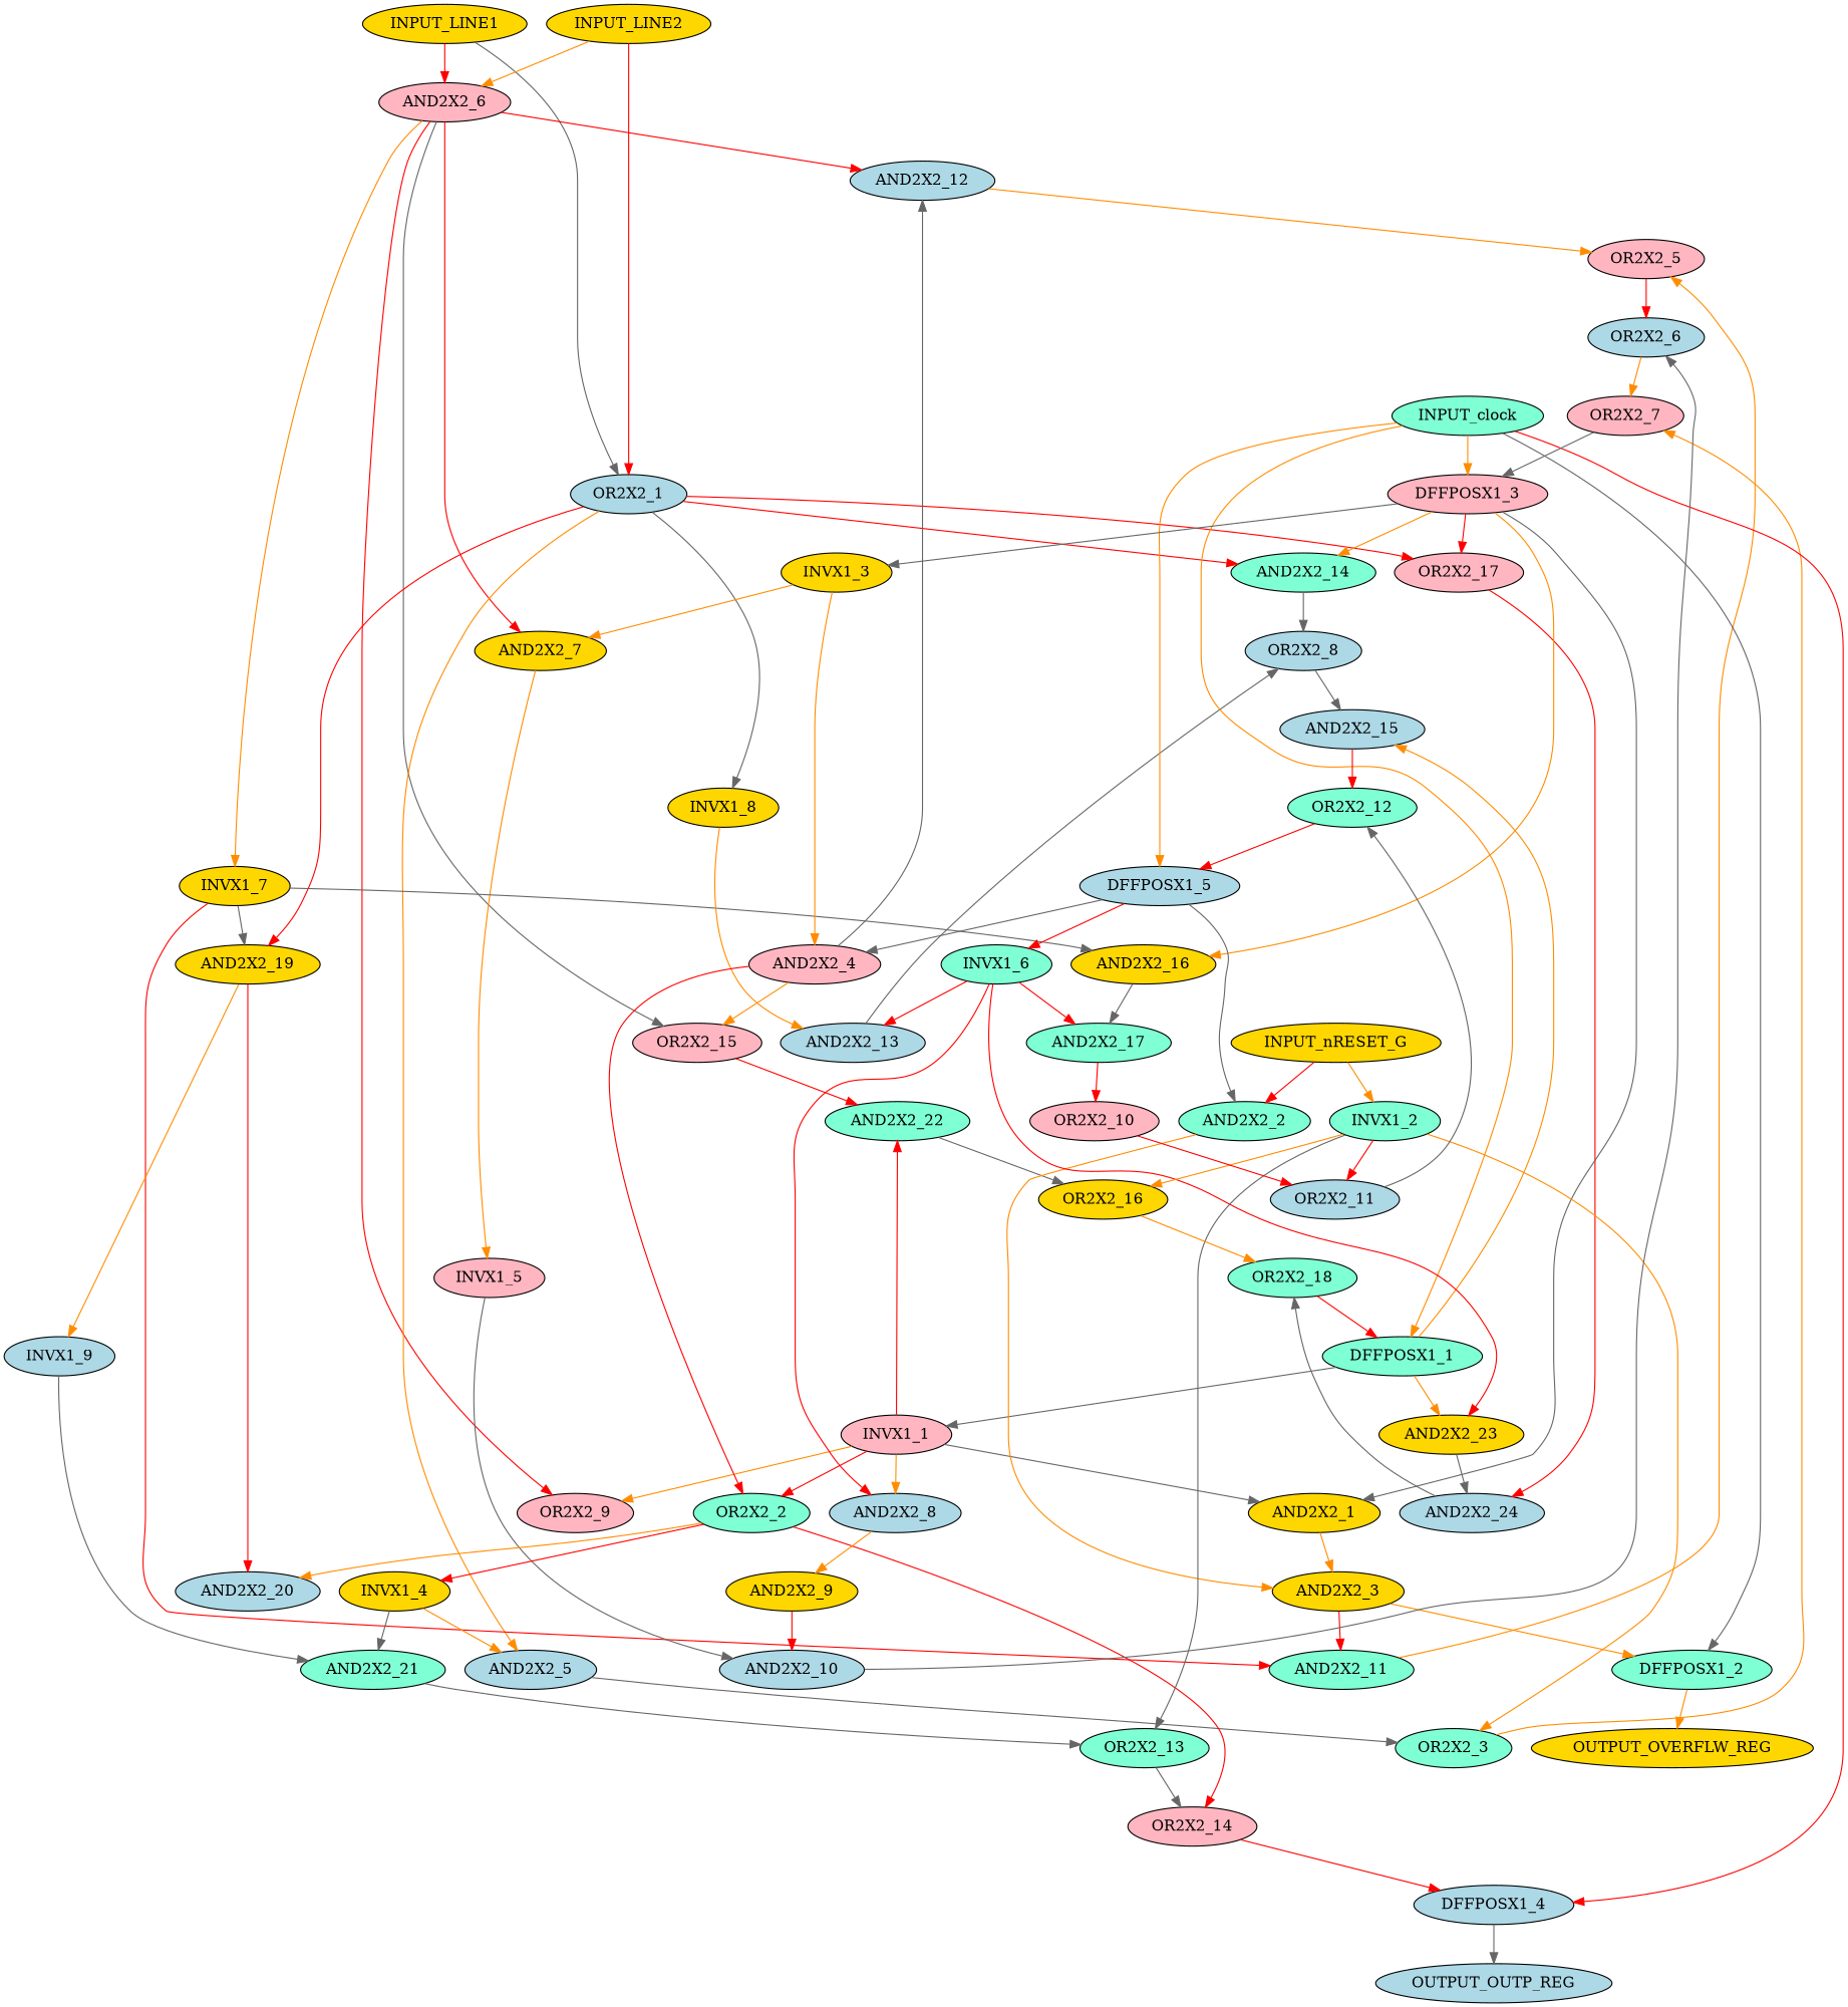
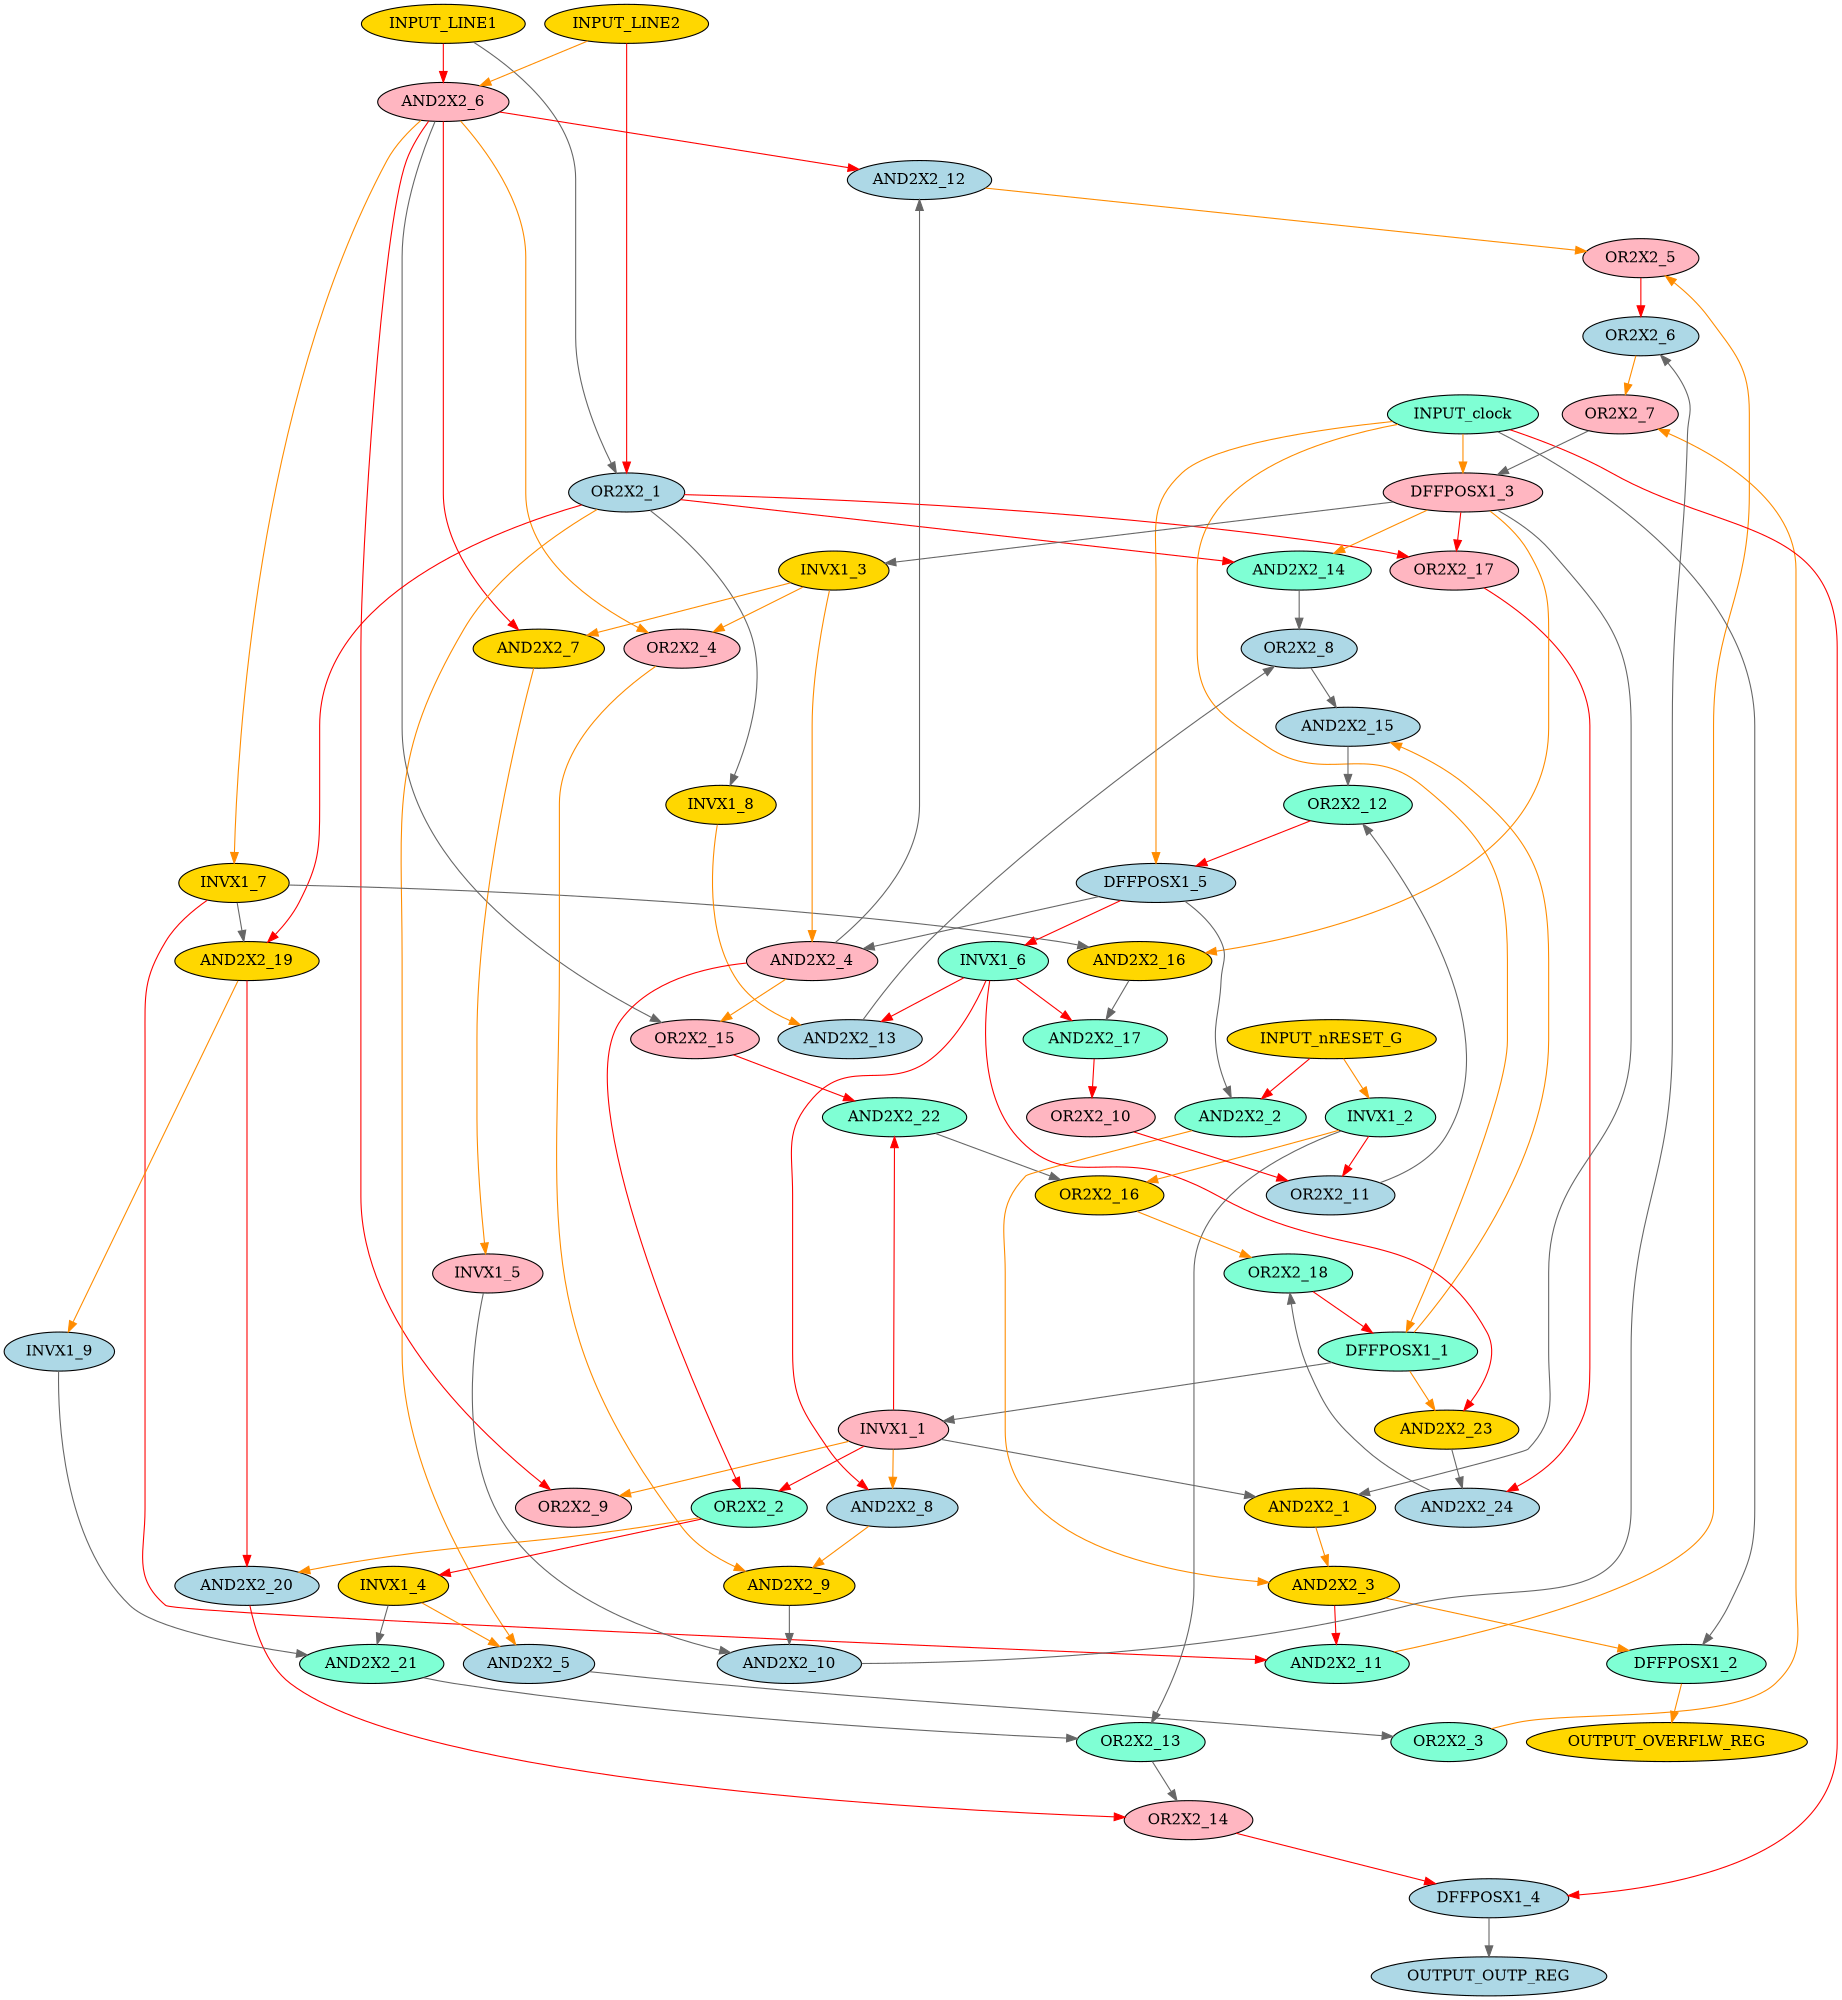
  strict digraph {
    node [fillcolor=gold style=filled]
    edge [color=darkorange]
    INPUT_LINE1
    AND2X2_6 [fillcolor=lightpink]
    OR2X2_1 [fillcolor=lightblue]
    AND2X2_12 [fillcolor=lightblue]
    OR2X2_15 [fillcolor=lightpink]
    AND2X2_7
    INVX1_7
+   OR2X2_4 [fillcolor=lightpink]
    OR2X2_9 [fillcolor=lightpink]
    AND2X2_14 [fillcolor=aquamarine]
    AND2X2_19
    AND2X2_5 [fillcolor=lightblue]
    OR2X2_17 [fillcolor=lightpink]
    INVX1_8
    OR2X2_5 [fillcolor=lightpink]
    AND2X2_22 [fillcolor=aquamarine]
    INVX1_5 [fillcolor=lightpink]
    AND2X2_16
    AND2X2_11 [fillcolor=aquamarine]
    AND2X2_9
    OR2X2_8 [fillcolor=lightblue]
    AND2X2_20 [fillcolor=lightblue]
    INVX1_9 [fillcolor=lightblue]
    OR2X2_3 [fillcolor=aquamarine]
    AND2X2_24 [fillcolor=lightblue]
    AND2X2_13 [fillcolor=lightblue]
    INPUT_LINE2
    INPUT_clock [fillcolor=aquamarine]
    DFFPOSX1_1 [fillcolor=aquamarine]
    DFFPOSX1_2 [fillcolor=aquamarine]
    DFFPOSX1_3 [fillcolor=lightpink]
    DFFPOSX1_4 [fillcolor=lightblue]
    DFFPOSX1_5 [fillcolor=lightblue]
    AND2X2_15 [fillcolor=lightblue]
    AND2X2_23
    INVX1_1 [fillcolor=lightpink]
    OUTPUT_OVERFLW_REG
    AND2X2_1
    INVX1_3
    OUTPUT_OUTP_REG [fillcolor=lightblue]
    AND2X2_2 [fillcolor=aquamarine]
    AND2X2_4 [fillcolor=lightpink]
    INVX1_6 [fillcolor=aquamarine]
    OR2X2_12 [fillcolor=aquamarine]
    OR2X2_2 [fillcolor=aquamarine]
    AND2X2_8 [fillcolor=lightblue]
    AND2X2_3
    AND2X2_17 [fillcolor=aquamarine]
    INPUT_nRESET_G
    INVX1_2 [fillcolor=aquamarine]
    OR2X2_13 [fillcolor=aquamarine]
    OR2X2_16
    OR2X2_11 [fillcolor=lightblue]
    OR2X2_14 [fillcolor=lightpink]
    OR2X2_18 [fillcolor=aquamarine]
    OR2X2_7 [fillcolor=lightpink]
    AND2X2_10 [fillcolor=lightblue]
    OR2X2_6 [fillcolor=lightblue]
    OR2X2_10 [fillcolor=lightpink]
    AND2X2_21 [fillcolor=aquamarine]
    INVX1_4
    INPUT_LINE1 -> AND2X2_6 [color=red]
    INPUT_LINE1 -> OR2X2_1 [color=gray40]
    AND2X2_6 -> AND2X2_12 [color=red]
    AND2X2_6 -> OR2X2_15 [color=gray40]
    AND2X2_6 -> AND2X2_7 [color=red]
    AND2X2_6 -> INVX1_7
+   AND2X2_6 -> OR2X2_4
    AND2X2_6 -> OR2X2_9 [color=red]
    OR2X2_1 -> AND2X2_14 [color=red]
    OR2X2_1 -> AND2X2_19 [color=red]
    OR2X2_1 -> AND2X2_5
    OR2X2_1 -> OR2X2_17 [color=red]
    OR2X2_1 -> INVX1_8 [color=gray40]
    AND2X2_12 -> OR2X2_5
    OR2X2_15 -> AND2X2_22 [color=red]
    AND2X2_7 -> INVX1_5
    INVX1_7 -> AND2X2_19 [color=gray40]
    INVX1_7 -> AND2X2_16 [color=gray40]
    INVX1_7 -> AND2X2_11 [color=red]
+   OR2X2_4 -> AND2X2_9
    AND2X2_14 -> OR2X2_8 [color=gray40]
    AND2X2_19 -> AND2X2_20 [color=red]
    AND2X2_19 -> INVX1_9
    AND2X2_5 -> OR2X2_3 [color=gray40]
    OR2X2_17 -> AND2X2_24 [color=red]
    INVX1_8 -> AND2X2_13
    OR2X2_5 -> OR2X2_6 [color=red]
    AND2X2_22 -> OR2X2_16 [color=gray40]
    INVX1_5 -> AND2X2_10 [color=gray40]
    AND2X2_16 -> AND2X2_17 [color=gray40]
    AND2X2_11 -> OR2X2_5
-   AND2X2_9 -> AND2X2_10 [color=red]
+   AND2X2_9 -> AND2X2_10 [color=gray40]
    OR2X2_8 -> AND2X2_15 [color=gray40]
-   OR2X2_2 -> OR2X2_14 [color=red]
+   AND2X2_20 -> OR2X2_14 [color=red]
    INVX1_9 -> AND2X2_21 [color=gray40]
    OR2X2_3 -> OR2X2_7
    AND2X2_24 -> OR2X2_18 [color=gray40]
    AND2X2_13 -> OR2X2_8 [color=gray40]
    INPUT_LINE2 -> AND2X2_6
    INPUT_LINE2 -> OR2X2_1 [color=red]
    INPUT_clock -> DFFPOSX1_1
    INPUT_clock -> DFFPOSX1_2 [color=gray40]
    INPUT_clock -> DFFPOSX1_3
    INPUT_clock -> DFFPOSX1_4 [color=red]
    INPUT_clock -> DFFPOSX1_5
    DFFPOSX1_1 -> AND2X2_15
    DFFPOSX1_1 -> AND2X2_23
    DFFPOSX1_1 -> INVX1_1 [color=gray40]
    DFFPOSX1_2 -> OUTPUT_OVERFLW_REG
    DFFPOSX1_3 -> AND2X2_14
    DFFPOSX1_3 -> OR2X2_17 [color=red]
    DFFPOSX1_3 -> AND2X2_16
    DFFPOSX1_3 -> AND2X2_1 [color=gray40]
    DFFPOSX1_3 -> INVX1_3 [color=gray40]
    DFFPOSX1_4 -> OUTPUT_OUTP_REG [color=gray40]
    DFFPOSX1_5 -> AND2X2_2 [color=gray40]
    DFFPOSX1_5 -> AND2X2_4 [color=gray40]
    DFFPOSX1_5 -> INVX1_6 [color=red]
-   AND2X2_15 -> OR2X2_12 [color=red]
+   AND2X2_15 -> OR2X2_12 [color=gray40]
    AND2X2_23 -> AND2X2_24 [color=gray40]
    INVX1_1 -> OR2X2_9
    INVX1_1 -> AND2X2_22 [color=red]
    INVX1_1 -> AND2X2_1 [color=gray40]
    INVX1_1 -> OR2X2_2 [color=red]
    INVX1_1 -> AND2X2_8
    AND2X2_1 -> AND2X2_3
    INVX1_3 -> AND2X2_7
+   INVX1_3 -> OR2X2_4
    INVX1_3 -> AND2X2_4
    AND2X2_2 -> AND2X2_3
    AND2X2_4 -> AND2X2_12 [color=gray40]
    AND2X2_4 -> OR2X2_15
    AND2X2_4 -> OR2X2_2 [color=red]
    INVX1_6 -> AND2X2_13 [color=red]
    INVX1_6 -> AND2X2_23 [color=red]
    INVX1_6 -> AND2X2_8 [color=red]
    INVX1_6 -> AND2X2_17 [color=red]
    OR2X2_12 -> DFFPOSX1_5 [color=red]
    OR2X2_2 -> AND2X2_20
    OR2X2_2 -> INVX1_4 [color=red]
    AND2X2_8 -> AND2X2_9
    AND2X2_3 -> AND2X2_11 [color=red]
    AND2X2_3 -> DFFPOSX1_2
    AND2X2_17 -> OR2X2_10 [color=red]
    INPUT_nRESET_G -> AND2X2_2 [color=red]
    INPUT_nRESET_G -> INVX1_2
-   INVX1_2 -> OR2X2_3
    INVX1_2 -> OR2X2_13 [color=gray40]
    INVX1_2 -> OR2X2_16
    INVX1_2 -> OR2X2_11 [color=red]
    OR2X2_13 -> OR2X2_14 [color=gray40]
    OR2X2_16 -> OR2X2_18
    OR2X2_11 -> OR2X2_12 [color=gray40]
    OR2X2_14 -> DFFPOSX1_4 [color=red]
    OR2X2_18 -> DFFPOSX1_1 [color=red]
    OR2X2_7 -> DFFPOSX1_3 [color=gray40]
    AND2X2_10 -> OR2X2_6 [color=gray40]
    OR2X2_6 -> OR2X2_7
    OR2X2_10 -> OR2X2_11 [color=red]
    AND2X2_21 -> OR2X2_13 [color=gray40]
    INVX1_4 -> AND2X2_5
    INVX1_4 -> AND2X2_21 [color=gray40]
  }
